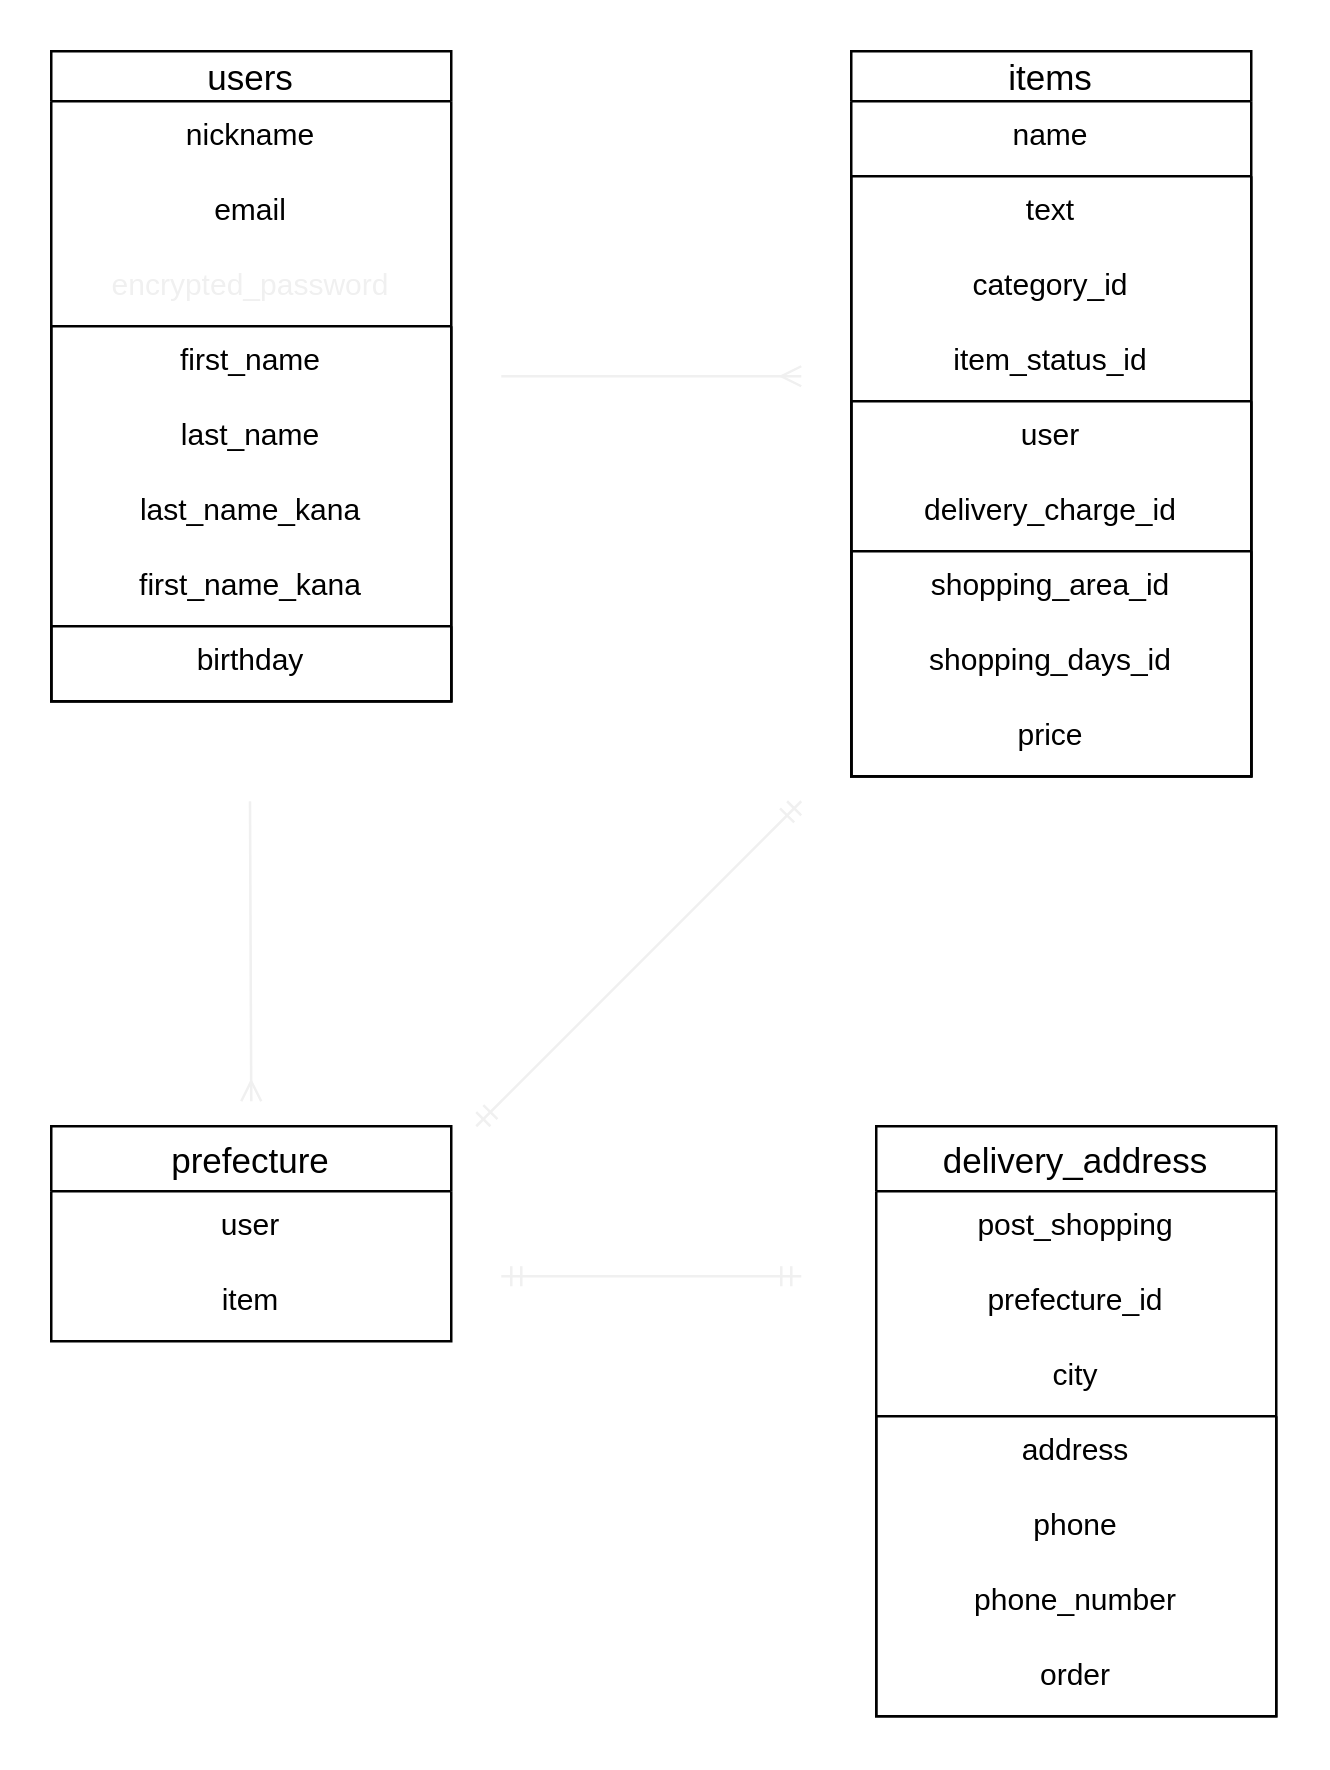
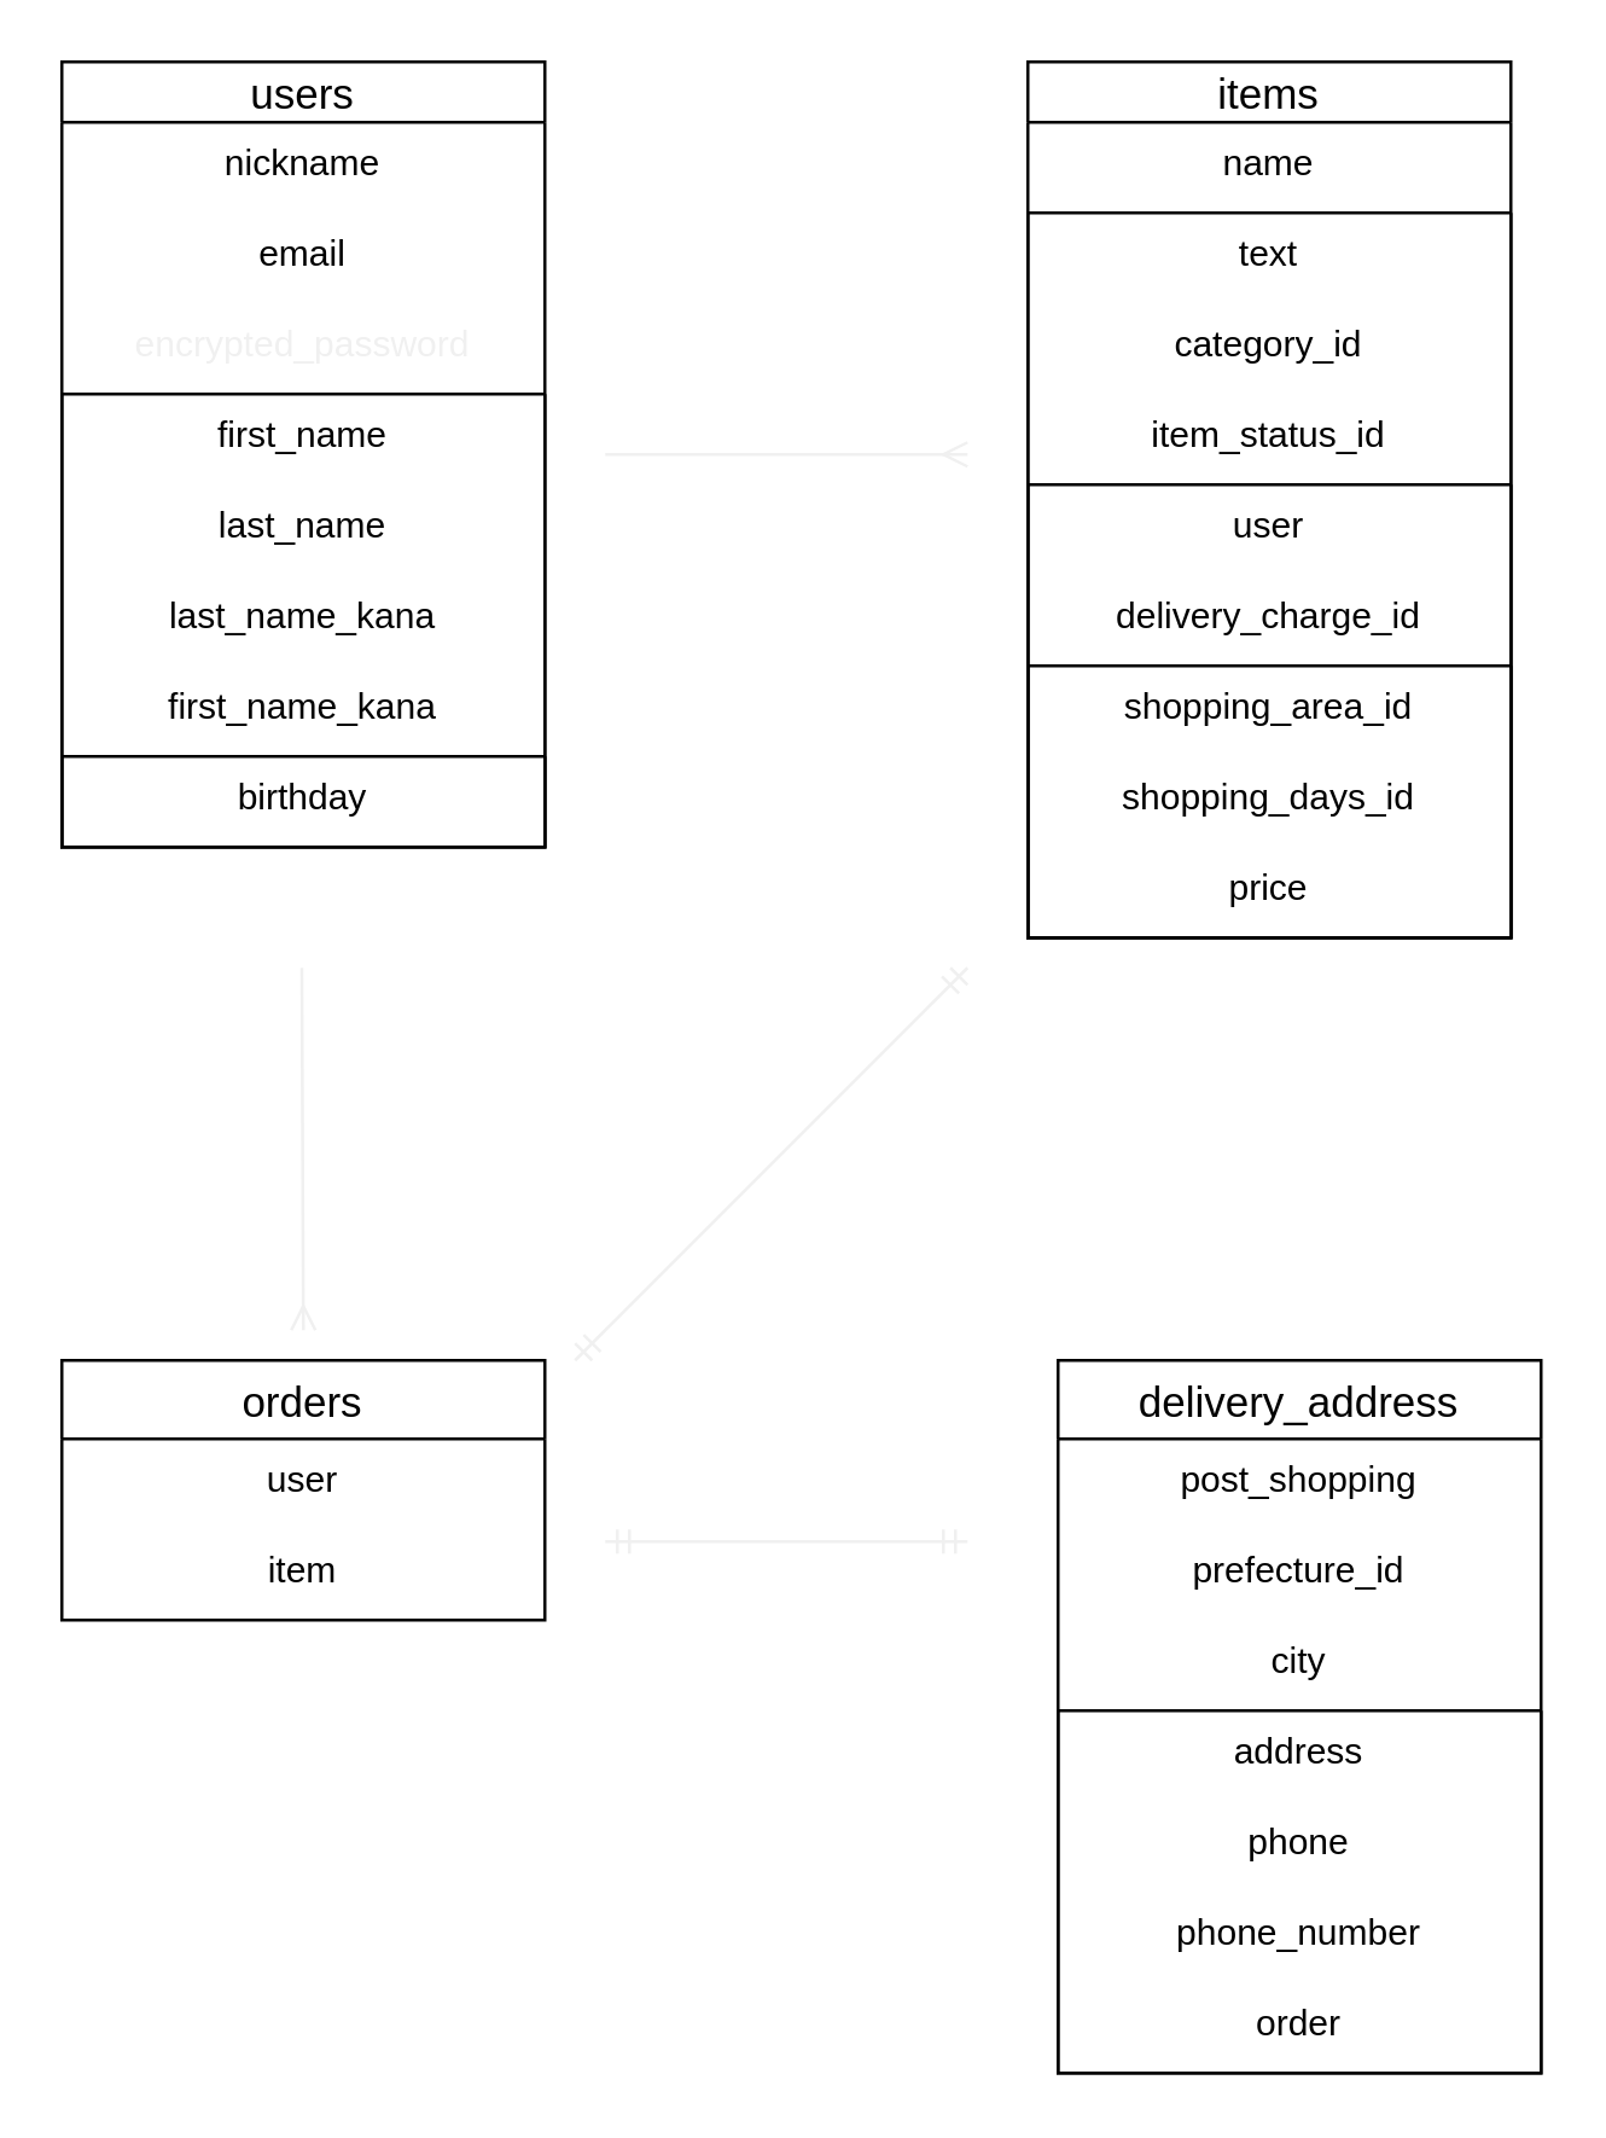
  <mxCell id="0" />
  <mxCell id="1" parent="0" />
- <mxCell id="2" value="prefecture" style="swimlane;fontStyle=0;childLayout=stackLayout;horizontal=1;startSize=26;horizontalStack=0;resizeParent=1;resizeParentMax=0;resizeLast=0;collapsible=1;marginBottom=0;align=center;fontSize=14;" parent="1" vertex="1"><mxGeometry x="20" y="450" width="160" height="86" as="geometry" /></mxCell>
+ <mxCell id="2" value="orders" style="swimlane;fontStyle=0;childLayout=stackLayout;horizontal=1;startSize=26;horizontalStack=0;resizeParent=1;resizeParentMax=0;resizeLast=0;collapsible=1;marginBottom=0;align=center;fontSize=14;" parent="1" vertex="1"><mxGeometry x="20" y="450" width="160" height="86" as="geometry" /></mxCell>
  <mxCell id="3" value="user" style="text;strokeColor=none;fillColor=none;spacingLeft=4;spacingRight=4;overflow=hidden;rotatable=0;points=[[0,0.5],[1,0.5]];portConstraint=eastwest;fontSize=12;align=center;" parent="2" vertex="1"><mxGeometry y="26" width="160" height="30" as="geometry" /></mxCell>
  <mxCell id="4" value="item" style="text;strokeColor=none;fillColor=none;spacingLeft=4;spacingRight=4;overflow=hidden;rotatable=0;points=[[0,0.5],[1,0.5]];portConstraint=eastwest;fontSize=12;align=center;" parent="2" vertex="1"><mxGeometry y="56" width="160" height="30" as="geometry" /></mxCell>
  <mxCell id="5" value="delivery_address" style="swimlane;fontStyle=0;childLayout=stackLayout;horizontal=1;startSize=26;horizontalStack=0;resizeParent=1;resizeParentMax=0;resizeLast=0;collapsible=1;marginBottom=0;align=center;fontSize=14;" parent="1" vertex="1"><mxGeometry x="350" y="450" width="160" height="236" as="geometry" /></mxCell>
  <mxCell id="6" value="post_shopping" style="text;strokeColor=none;fillColor=none;spacingLeft=4;spacingRight=4;overflow=hidden;rotatable=0;points=[[0,0.5],[1,0.5]];portConstraint=eastwest;fontSize=12;align=center;" parent="5" vertex="1"><mxGeometry y="26" width="160" height="30" as="geometry" /></mxCell>
  <mxCell id="7" value="prefecture_id" style="text;strokeColor=none;fillColor=none;spacingLeft=4;spacingRight=4;overflow=hidden;rotatable=0;points=[[0,0.5],[1,0.5]];portConstraint=eastwest;fontSize=12;align=center;" parent="5" vertex="1"><mxGeometry y="56" width="160" height="30" as="geometry" /></mxCell>
  <mxCell id="8" value="city" style="text;strokeColor=none;fillColor=none;spacingLeft=4;spacingRight=4;overflow=hidden;rotatable=0;points=[[0,0.5],[1,0.5]];portConstraint=eastwest;fontSize=12;align=center;" parent="5" vertex="1"><mxGeometry y="86" width="160" height="30" as="geometry" /></mxCell>
  <mxCell id="9" value="" style="swimlane;fontStyle=0;childLayout=stackLayout;horizontal=1;startSize=0;horizontalStack=0;resizeParent=1;resizeParentMax=0;resizeLast=0;collapsible=1;marginBottom=0;align=center;fontSize=14;" parent="5" vertex="1"><mxGeometry y="116" width="160" height="120" as="geometry" /></mxCell>
  <mxCell id="10" value="address" style="text;strokeColor=none;fillColor=none;spacingLeft=4;spacingRight=4;overflow=hidden;rotatable=0;points=[[0,0.5],[1,0.5]];portConstraint=eastwest;fontSize=12;align=center;" parent="9" vertex="1"><mxGeometry width="160" height="30" as="geometry" /></mxCell>
  <mxCell id="11" value="phone" style="text;strokeColor=none;fillColor=none;spacingLeft=4;spacingRight=4;overflow=hidden;rotatable=0;points=[[0,0.5],[1,0.5]];portConstraint=eastwest;fontSize=12;fontStyle=0;align=center;" parent="9" vertex="1"><mxGeometry y="30" width="160" height="30" as="geometry" /></mxCell>
  <mxCell id="12" value="phone_number" style="text;strokeColor=none;fillColor=none;spacingLeft=4;spacingRight=4;overflow=hidden;rotatable=0;points=[[0,0.5],[1,0.5]];portConstraint=eastwest;fontSize=12;align=center;" parent="9" vertex="1"><mxGeometry y="60" width="160" height="30" as="geometry" /></mxCell>
  <mxCell id="13" value="order" style="text;strokeColor=none;fillColor=none;spacingLeft=4;spacingRight=4;overflow=hidden;rotatable=0;points=[[0,0.5],[1,0.5]];portConstraint=eastwest;fontSize=12;align=center;" vertex="1" parent="9"><mxGeometry y="90" width="160" height="30" as="geometry" /></mxCell>
  <mxCell id="14" value="" style="endArrow=ERmany;html=1;rounded=0;shadow=0;strokeColor=#f0f0f0;endFill=0;" parent="1" edge="1"><mxGeometry relative="1" as="geometry"><mxPoint x="99.5" y="320" as="sourcePoint" /><mxPoint x="100" y="440" as="targetPoint" /></mxGeometry></mxCell>
  <mxCell id="15" value="" style="endArrow=ERmany;html=1;rounded=0;shadow=0;strokeColor=#f0f0f0;endFill=0;" parent="1" edge="1"><mxGeometry relative="1" as="geometry"><mxPoint x="200" y="150" as="sourcePoint" /><mxPoint x="320" y="150" as="targetPoint" /></mxGeometry></mxCell>
  <mxCell id="16" value="" style="endArrow=ERmandOne;html=1;rounded=0;shadow=0;strokeColor=#f0f0f0;startArrow=ERmandOne;startFill=0;endFill=0;" parent="1" edge="1"><mxGeometry relative="1" as="geometry"><mxPoint x="320" y="320" as="sourcePoint" /><mxPoint x="190" y="450" as="targetPoint" /><Array as="points" /></mxGeometry></mxCell>
  <mxCell id="17" value="" style="endArrow=ERmandOne;html=1;rounded=0;shadow=0;strokeColor=#f0f0f0;startArrow=ERmandOne;startFill=0;endFill=0;" parent="1" edge="1"><mxGeometry relative="1" as="geometry"><mxPoint x="320" y="510" as="sourcePoint" /><mxPoint x="200" y="510" as="targetPoint" /><Array as="points" /></mxGeometry></mxCell>
  <mxCell id="18" value="users" style="swimlane;fontStyle=0;childLayout=stackLayout;horizontal=1;startSize=20;horizontalStack=0;resizeParent=1;resizeParentMax=0;resizeLast=0;collapsible=1;marginBottom=0;align=center;fontSize=14;" parent="1" vertex="1"><mxGeometry x="20" y="20" width="160" height="260" as="geometry"><mxRectangle x="40" y="110" width="70" height="26" as="alternateBounds" /></mxGeometry></mxCell>
  <mxCell id="19" value="nickname" style="text;strokeColor=none;fillColor=none;spacingLeft=4;spacingRight=4;overflow=hidden;rotatable=0;points=[[0,0.5],[1,0.5]];portConstraint=eastwest;fontSize=12;align=center;" parent="18" vertex="1"><mxGeometry y="20" width="160" height="30" as="geometry" /></mxCell>
  <mxCell id="20" value="email" style="text;strokeColor=none;fillColor=none;spacingLeft=4;spacingRight=4;overflow=hidden;rotatable=0;points=[[0,0.5],[1,0.5]];portConstraint=eastwest;fontSize=12;align=center;" parent="18" vertex="1"><mxGeometry y="50" width="160" height="30" as="geometry" /></mxCell>
  <mxCell id="21" value="encrypted_password" style="text;strokeColor=none;fillColor=none;spacingLeft=4;spacingRight=4;overflow=hidden;rotatable=0;points=[[0,0.5],[1,0.5]];portConstraint=eastwest;fontSize=12;align=center;fontColor=#F0F0F0;" parent="18" vertex="1"><mxGeometry y="80" width="160" height="30" as="geometry" /></mxCell>
  <mxCell id="22" value="" style="swimlane;fontStyle=0;childLayout=stackLayout;horizontal=1;startSize=0;horizontalStack=0;resizeParent=1;resizeParentMax=0;resizeLast=0;collapsible=1;marginBottom=0;align=center;fontSize=14;" parent="18" vertex="1"><mxGeometry y="110" width="160" height="150" as="geometry" /></mxCell>
  <mxCell id="23" value="first_name" style="text;strokeColor=none;fillColor=none;spacingLeft=4;spacingRight=4;overflow=hidden;rotatable=0;points=[[0,0.5],[1,0.5]];portConstraint=eastwest;fontSize=12;align=center;" parent="22" vertex="1"><mxGeometry width="160" height="30" as="geometry" /></mxCell>
  <mxCell id="24" value="last_name" style="text;strokeColor=none;fillColor=none;spacingLeft=4;spacingRight=4;overflow=hidden;rotatable=0;points=[[0,0.5],[1,0.5]];portConstraint=eastwest;fontSize=12;align=center;" parent="22" vertex="1"><mxGeometry y="30" width="160" height="30" as="geometry" /></mxCell>
  <mxCell id="25" value="last_name_kana" style="text;strokeColor=none;fillColor=none;spacingLeft=4;spacingRight=4;overflow=hidden;rotatable=0;points=[[0,0.5],[1,0.5]];portConstraint=eastwest;fontSize=12;align=center;" parent="22" vertex="1"><mxGeometry y="60" width="160" height="30" as="geometry" /></mxCell>
  <mxCell id="26" value="first_name_kana" style="text;strokeColor=none;fillColor=none;spacingLeft=4;spacingRight=4;overflow=hidden;rotatable=0;points=[[0,0.5],[1,0.5]];portConstraint=eastwest;fontSize=12;align=center;" parent="22" vertex="1"><mxGeometry y="90" width="160" height="30" as="geometry" /></mxCell>
  <mxCell id="27" value="" style="swimlane;fontStyle=0;childLayout=stackLayout;horizontal=1;startSize=0;horizontalStack=0;resizeParent=1;resizeParentMax=0;resizeLast=0;collapsible=1;marginBottom=0;align=center;fontSize=14;" parent="22" vertex="1"><mxGeometry y="120" width="160" height="30" as="geometry" /></mxCell>
  <mxCell id="28" value="birthday" style="text;strokeColor=none;fillColor=none;spacingLeft=4;spacingRight=4;overflow=hidden;rotatable=0;points=[[0,0.5],[1,0.5]];portConstraint=eastwest;fontSize=12;align=center;" parent="27" vertex="1"><mxGeometry width="160" height="30" as="geometry" /></mxCell>
  <mxCell id="29" value="items" style="swimlane;fontStyle=0;childLayout=stackLayout;horizontal=1;startSize=20;horizontalStack=0;resizeParent=1;resizeParentMax=0;resizeLast=0;collapsible=1;marginBottom=0;align=center;fontSize=14;" parent="1" vertex="1"><mxGeometry x="340" y="20" width="160" height="290" as="geometry" /></mxCell>
  <mxCell id="30" value="name" style="text;strokeColor=none;fillColor=none;spacingLeft=4;spacingRight=4;overflow=hidden;rotatable=0;points=[[0,0.5],[1,0.5]];portConstraint=eastwest;fontSize=12;align=center;" parent="29" vertex="1"><mxGeometry y="20" width="160" height="30" as="geometry" /></mxCell>
  <mxCell id="31" value="" style="swimlane;fontStyle=0;childLayout=stackLayout;horizontal=1;startSize=0;horizontalStack=0;resizeParent=1;resizeParentMax=0;resizeLast=0;collapsible=1;marginBottom=0;align=center;fontSize=14;" parent="29" vertex="1"><mxGeometry y="50" width="160" height="240" as="geometry" /></mxCell>
  <mxCell id="32" value="text" style="text;strokeColor=none;fillColor=none;spacingLeft=4;spacingRight=4;overflow=hidden;rotatable=0;points=[[0,0.5],[1,0.5]];portConstraint=eastwest;fontSize=12;align=center;" parent="31" vertex="1"><mxGeometry width="160" height="30" as="geometry" /></mxCell>
  <mxCell id="33" value="category_id" style="text;strokeColor=none;fillColor=none;spacingLeft=4;spacingRight=4;overflow=hidden;rotatable=0;points=[[0,0.5],[1,0.5]];portConstraint=eastwest;fontSize=12;align=center;" parent="31" vertex="1"><mxGeometry y="30" width="160" height="30" as="geometry" /></mxCell>
  <mxCell id="34" value="item_status_id" style="text;strokeColor=none;fillColor=none;spacingLeft=4;spacingRight=4;overflow=hidden;rotatable=0;points=[[0,0.5],[1,0.5]];portConstraint=eastwest;fontSize=12;align=center;" parent="31" vertex="1"><mxGeometry y="60" width="160" height="30" as="geometry" /></mxCell>
  <mxCell id="35" value="" style="swimlane;fontStyle=0;childLayout=stackLayout;horizontal=1;startSize=0;horizontalStack=0;resizeParent=1;resizeParentMax=0;resizeLast=0;collapsible=1;marginBottom=0;align=center;fontSize=14;" parent="31" vertex="1"><mxGeometry y="90" width="160" height="150" as="geometry" /></mxCell>
  <mxCell id="36" value="user" style="text;strokeColor=none;fillColor=none;spacingLeft=4;spacingRight=4;overflow=hidden;rotatable=0;points=[[0,0.5],[1,0.5]];portConstraint=eastwest;fontSize=12;align=center;" parent="35" vertex="1"><mxGeometry width="160" height="30" as="geometry" /></mxCell>
  <mxCell id="37" value="delivery_charge_id" style="text;strokeColor=none;fillColor=none;spacingLeft=4;spacingRight=4;overflow=hidden;rotatable=0;points=[[0,0.5],[1,0.5]];portConstraint=eastwest;fontSize=12;align=center;" parent="35" vertex="1"><mxGeometry y="30" width="160" height="30" as="geometry" /></mxCell>
  <mxCell id="38" value="" style="swimlane;fontStyle=0;childLayout=stackLayout;horizontal=1;startSize=0;horizontalStack=0;resizeParent=1;resizeParentMax=0;resizeLast=0;collapsible=1;marginBottom=0;align=center;fontSize=14;" parent="35" vertex="1"><mxGeometry y="60" width="160" height="90" as="geometry" /></mxCell>
  <mxCell id="39" value="shopping_area_id" style="text;strokeColor=none;fillColor=none;spacingLeft=4;spacingRight=4;overflow=hidden;rotatable=0;points=[[0,0.5],[1,0.5]];portConstraint=eastwest;fontSize=12;align=center;" parent="38" vertex="1"><mxGeometry width="160" height="30" as="geometry" /></mxCell>
  <mxCell id="40" value="shopping_days_id" style="text;strokeColor=none;fillColor=none;spacingLeft=4;spacingRight=4;overflow=hidden;rotatable=0;points=[[0,0.5],[1,0.5]];portConstraint=eastwest;fontSize=12;align=center;" parent="38" vertex="1"><mxGeometry y="30" width="160" height="30" as="geometry" /></mxCell>
  <mxCell id="41" value="price" style="text;strokeColor=none;fillColor=none;spacingLeft=4;spacingRight=4;overflow=hidden;rotatable=0;points=[[0,0.5],[1,0.5]];portConstraint=eastwest;fontSize=12;align=center;" parent="38" vertex="1"><mxGeometry y="60" width="160" height="30" as="geometry" /></mxCell>
